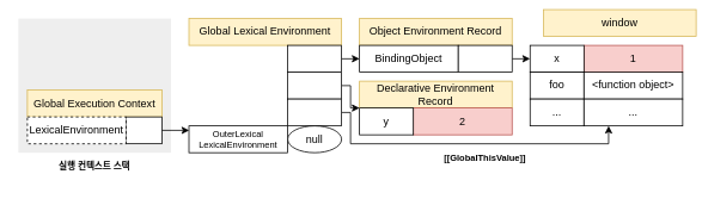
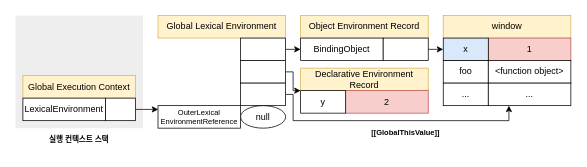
  <mxCell id="0" />
  <mxCell id="1" parent="0" />
  <mxCell id="2" value="" style="rounded=0;whiteSpace=wrap;html=1;fontSize=10;fillColor=#eeeeee;strokeColor=none;" parent="1" vertex="1"><mxGeometry x="20" y="20" width="170" height="150" as="geometry" /></mxCell>
  <mxCell id="3" value="Global Lexical Environment" style="rounded=0;whiteSpace=wrap;html=1;fillColor=#fff2cc;strokeColor=#d6b656;" parent="1" vertex="1"><mxGeometry x="210" y="20" width="170" height="30" as="geometry" /></mxCell>
  <mxCell id="4" style="edgeStyle=orthogonalEdgeStyle;rounded=0;orthogonalLoop=1;jettySize=auto;html=1;exitX=1;exitY=0.5;exitDx=0;exitDy=0;entryX=0;entryY=0;entryDx=0;entryDy=0;fontSize=10;startArrow=none;startFill=0;" parent="1" source="5" target="23" edge="1"><mxGeometry relative="1" as="geometry"><Array as="points"><mxPoint x="390" y="95" /><mxPoint x="390" y="120" /></Array></mxGeometry></mxCell>
  <mxCell id="5" value="" style="rounded=0;whiteSpace=wrap;html=1;" parent="1" vertex="1"><mxGeometry x="320" y="80" width="60" height="30" as="geometry" /></mxCell>
  <mxCell id="6" style="edgeStyle=orthogonalEdgeStyle;rounded=0;orthogonalLoop=1;jettySize=auto;html=1;exitX=1;exitY=0.5;exitDx=0;exitDy=0;entryX=0.25;entryY=1;entryDx=0;entryDy=0;fontSize=10;startArrow=none;startFill=0;" parent="1" source="7" target="30" edge="1"><mxGeometry relative="1" as="geometry"><Array as="points"><mxPoint x="390" y="125" /><mxPoint x="390" y="160" /><mxPoint x="677" y="160" /></Array></mxGeometry></mxCell>
  <mxCell id="7" value="" style="rounded=0;whiteSpace=wrap;html=1;" parent="1" vertex="1"><mxGeometry x="320" y="110" width="60" height="30" as="geometry" /></mxCell>
- <mxCell id="8" value="&lt;font style=&quot;font-size: 10px;&quot;&gt;OuterLexical&lt;br style=&quot;font-size: 10px;&quot;&gt;LexicalEnvironment&lt;/font&gt;" style="rounded=0;whiteSpace=wrap;html=1;fontSize=10;" parent="1" vertex="1"><mxGeometry x="210" y="140" width="110" height="30" as="geometry" /></mxCell>
+ <mxCell id="8" value="&lt;font style=&quot;font-size: 10px;&quot;&gt;OuterLexical&lt;br style=&quot;font-size: 10px;&quot;&gt;EnvironmentReference&lt;/font&gt;" style="rounded=0;whiteSpace=wrap;html=1;fontSize=10;" parent="1" vertex="1"><mxGeometry x="210" y="140" width="110" height="30" as="geometry" /></mxCell>
  <mxCell id="9" value="Global Execution Context" style="rounded=0;whiteSpace=wrap;html=1;fillColor=#fff2cc;strokeColor=#d6b656;" parent="1" vertex="1"><mxGeometry x="30" y="100" width="150" height="30" as="geometry" /></mxCell>
  <mxCell id="10" value="" style="rounded=0;whiteSpace=wrap;html=1;" parent="1" vertex="1"><mxGeometry x="140" y="130" width="40" height="30" as="geometry" /></mxCell>
- <mxCell id="11" value="LexicalEnvironment" style="rounded=0;whiteSpace=wrap;html=1;dashed=1;" parent="1" vertex="1"><mxGeometry x="30" y="130" width="110" height="30" as="geometry" /></mxCell>
+ <mxCell id="11" value="LexicalEnvironment" style="rounded=0;whiteSpace=wrap;html=1;" parent="1" vertex="1"><mxGeometry x="30" y="130" width="110" height="30" as="geometry" /></mxCell>
  <mxCell id="12" style="edgeStyle=orthogonalEdgeStyle;rounded=0;orthogonalLoop=1;jettySize=auto;html=1;exitX=1;exitY=0.5;exitDx=0;exitDy=0;entryX=0;entryY=0.5;entryDx=0;entryDy=0;fontSize=10;startArrow=none;startFill=0;" parent="1" source="13" target="18" edge="1"><mxGeometry relative="1" as="geometry" /></mxCell>
  <mxCell id="13" value="" style="rounded=0;whiteSpace=wrap;html=1;" parent="1" vertex="1"><mxGeometry x="320" y="50" width="60" height="30" as="geometry" /></mxCell>
  <mxCell id="14" value="null" style="ellipse;whiteSpace=wrap;html=1;" parent="1" vertex="1"><mxGeometry x="320" y="140" width="60" height="30" as="geometry" /></mxCell>
  <mxCell id="15" value="" style="endArrow=classic;html=1;rounded=0;fontSize=10;exitX=1;exitY=0.5;exitDx=0;exitDy=0;entryX=0.003;entryY=0.167;entryDx=0;entryDy=0;entryPerimeter=0;" parent="1" source="10" target="8" edge="1"><mxGeometry width="50" height="50" relative="1" as="geometry"><mxPoint x="230" y="160" as="sourcePoint" /><mxPoint x="210" y="145" as="targetPoint" /></mxGeometry></mxCell>
  <mxCell id="16" value="&lt;b&gt;실행 컨텍스트 스택&lt;/b&gt;" style="text;html=1;strokeColor=none;fillColor=none;align=center;verticalAlign=middle;whiteSpace=wrap;rounded=0;fontSize=10;" parent="1" vertex="1"><mxGeometry x="55" y="170" width="100" height="30" as="geometry" /></mxCell>
  <mxCell id="17" value="Object Environment Record" style="rounded=0;whiteSpace=wrap;html=1;fillColor=#fff2cc;strokeColor=#d6b656;" parent="1" vertex="1"><mxGeometry x="400" y="20" width="170" height="30" as="geometry" /></mxCell>
  <mxCell id="18" value="BindingObject" style="rounded=0;whiteSpace=wrap;html=1;" parent="1" vertex="1"><mxGeometry x="400" y="50" width="110" height="30" as="geometry" /></mxCell>
  <mxCell id="19" style="edgeStyle=orthogonalEdgeStyle;rounded=0;orthogonalLoop=1;jettySize=auto;html=1;exitX=1;exitY=0.5;exitDx=0;exitDy=0;entryX=0;entryY=0.5;entryDx=0;entryDy=0;" parent="1" source="20" target="26" edge="1"><mxGeometry relative="1" as="geometry" /></mxCell>
  <mxCell id="20" value="" style="rounded=0;whiteSpace=wrap;html=1;" parent="1" vertex="1"><mxGeometry x="510" y="50" width="60" height="30" as="geometry" /></mxCell>
  <mxCell id="21" value="Declarative Environment Record" style="rounded=0;whiteSpace=wrap;html=1;fillColor=#fff2cc;strokeColor=#d6b656;" parent="1" vertex="1"><mxGeometry x="400" y="90" width="170" height="30" as="geometry" /></mxCell>
  <mxCell id="22" value="2" style="rounded=0;whiteSpace=wrap;html=1;fillColor=#f8cecc;strokeColor=#b85450;" parent="1" vertex="1"><mxGeometry x="460" y="120" width="110" height="30" as="geometry" /></mxCell>
  <mxCell id="23" value="y" style="rounded=0;whiteSpace=wrap;html=1;" parent="1" vertex="1"><mxGeometry x="400" y="120" width="60" height="30" as="geometry" /></mxCell>
- <mxCell id="24" value="window" style="rounded=0;whiteSpace=wrap;html=1;fillColor=#fff2cc;strokeColor=#d6b656;" parent="1" vertex="1"><mxGeometry x="605" y="10" width="170" height="30" as="geometry" /></mxCell>
+ <mxCell id="24" value="window" style="rounded=0;whiteSpace=wrap;html=1;fillColor=#fff2cc;strokeColor=#d6b656;" parent="1" vertex="1"><mxGeometry x="590" y="20" width="170" height="30" as="geometry" /></mxCell>
  <mxCell id="25" value="1" style="rounded=0;whiteSpace=wrap;html=1;fillColor=#f8cecc;strokeColor=#b85450;" parent="1" vertex="1"><mxGeometry x="650" y="50" width="110" height="30" as="geometry" /></mxCell>
- <mxCell id="26" value="x" style="rounded=0;whiteSpace=wrap;html=1;" parent="1" vertex="1"><mxGeometry x="590" y="50" width="60" height="30" as="geometry" /></mxCell>
+ <mxCell id="26" value="x" style="rounded=0;whiteSpace=wrap;html=1;fillColor=#dae8fc;" parent="1" vertex="1"><mxGeometry x="590" y="50" width="60" height="30" as="geometry" /></mxCell>
  <mxCell id="27" value="foo" style="rounded=0;whiteSpace=wrap;html=1;" parent="1" vertex="1"><mxGeometry x="590" y="80" width="60" height="30" as="geometry" /></mxCell>
  <mxCell id="28" value="..." style="rounded=0;whiteSpace=wrap;html=1;" parent="1" vertex="1"><mxGeometry x="590" y="110" width="60" height="30" as="geometry" /></mxCell>
  <mxCell id="29" value="&amp;lt;function object&amp;gt;" style="rounded=0;whiteSpace=wrap;html=1;" parent="1" vertex="1"><mxGeometry x="650" y="80" width="110" height="30" as="geometry" /></mxCell>
  <mxCell id="30" value="..." style="rounded=0;whiteSpace=wrap;html=1;" parent="1" vertex="1"><mxGeometry x="650" y="110" width="110" height="30" as="geometry" /></mxCell>
  <mxCell id="31" value="&lt;b&gt;[[GlobalThisValue]]&lt;/b&gt;" style="text;html=1;strokeColor=none;fillColor=none;align=center;verticalAlign=middle;whiteSpace=wrap;rounded=0;fontSize=10;" parent="1" vertex="1"><mxGeometry x="490" y="160" width="100" height="30" as="geometry" /></mxCell>
